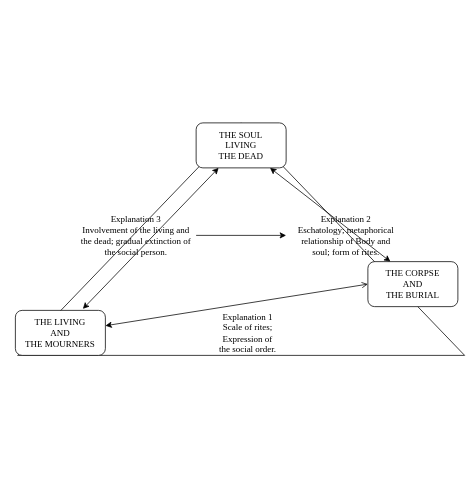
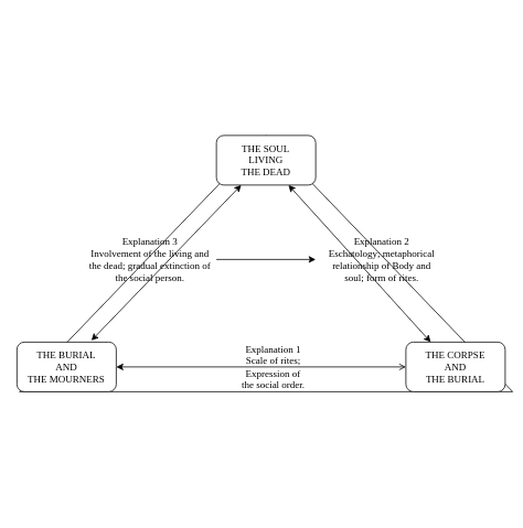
  <mxCell id="0" />
  <mxCell id="1" parent="0" />
  <mxCell id="2" value="" style="triangle;whiteSpace=wrap;html=1;rotation=-90;" vertex="1" parent="1"><mxGeometry x="166" y="20" width="310" height="596" as="geometry" /></mxCell>
  <mxCell id="3" value="&lt;div&gt;THE SOUL &lt;br&gt;&lt;/div&gt;&lt;div&gt;LIVING &lt;br&gt;&lt;/div&gt;&lt;div&gt;THE DEAD&lt;/div&gt;" style="rounded=1;whiteSpace=wrap;html=1;fontFamily=cardo;FType=g;" vertex="1" parent="1"><mxGeometry x="261" y="163" width="120" height="60" as="geometry" /></mxCell>
- <mxCell id="4" value="&lt;div&gt;&lt;font face=&quot;cardo&quot;&gt;THE LIVING&lt;/font&gt;&lt;/div&gt;&lt;div&gt;&lt;font face=&quot;cardo&quot;&gt;AND&lt;br&gt;THE MOURNERS&lt;br&gt;&lt;/font&gt;&lt;/div&gt;" style="rounded=1;whiteSpace=wrap;html=1;" vertex="1" parent="1"><mxGeometry x="20" y="413" width="120" height="60" as="geometry" /></mxCell>
- <mxCell id="5" value="&lt;div&gt;&lt;font face=&quot;cardo&quot;&gt;THE CORPSE&lt;/font&gt;&lt;/div&gt;&lt;div&gt;&lt;font face=&quot;cardo&quot;&gt;AND&lt;br&gt;THE BURIAL&lt;br&gt;&lt;/font&gt;&lt;/div&gt;" style="rounded=1;whiteSpace=wrap;html=1;" vertex="1" parent="1"><mxGeometry x="490" y="348" width="120" height="60" as="geometry" /></mxCell>
+ <mxCell id="4" value="&lt;div&gt;&lt;font face=&quot;cardo&quot;&gt;THE BURIAL&lt;/font&gt;&lt;/div&gt;&lt;div&gt;&lt;font face=&quot;cardo&quot;&gt;AND&lt;br&gt;THE MOURNERS&lt;br&gt;&lt;/font&gt;&lt;/div&gt;" style="rounded=1;whiteSpace=wrap;html=1;" vertex="1" parent="1"><mxGeometry x="20" y="413" width="120" height="60" as="geometry" /></mxCell>
+ <mxCell id="5" value="&lt;div&gt;&lt;font face=&quot;cardo&quot;&gt;THE CORPSE&lt;/font&gt;&lt;/div&gt;&lt;div&gt;&lt;font face=&quot;cardo&quot;&gt;AND&lt;br&gt;THE BURIAL&lt;br&gt;&lt;/font&gt;&lt;/div&gt;" style="rounded=1;whiteSpace=wrap;html=1;" vertex="1" parent="1"><mxGeometry x="490" y="413" width="120" height="60" as="geometry" /></mxCell>
  <mxCell id="6" value="" style="endArrow=classic;startArrow=classic;html=1;entryX=0.25;entryY=1;entryDx=0;entryDy=0;" edge="1" parent="1" target="3"><mxGeometry width="50" height="50" relative="1" as="geometry"><mxPoint x="110" y="411" as="sourcePoint" /><mxPoint x="250" y="233" as="targetPoint" /></mxGeometry></mxCell>
  <mxCell id="7" value="" style="endArrow=classic;startArrow=classic;html=1;exitX=0.25;exitY=0;exitDx=0;exitDy=0;" edge="1" parent="1" source="5" target="3"><mxGeometry width="50" height="50" relative="1" as="geometry"><mxPoint x="520" y="393" as="sourcePoint" /><mxPoint x="370" y="223" as="targetPoint" /></mxGeometry></mxCell>
  <mxCell id="8" value="" style="endArrow=open;startArrow=classic;html=1;entryX=0;entryY=0.5;entryDx=0;entryDy=0;" edge="1" parent="1" source="4" target="5"><mxGeometry width="50" height="50" relative="1" as="geometry"><mxPoint x="140" y="443" as="sourcePoint" /><mxPoint x="490" y="443" as="targetPoint" /></mxGeometry></mxCell>
  <mxCell id="9" value="" style="edgeStyle=orthogonalEdgeStyle;rounded=0;orthogonalLoop=1;jettySize=auto;html=1;fontFamily=cardo;" edge="1" parent="1" source="10" target="11"><mxGeometry relative="1" as="geometry" /></mxCell>
  <mxCell id="10" value="&lt;div&gt;Explanation 3&lt;/div&gt;&lt;div&gt;Involvement of the living and the dead; gradual extinction of the social person.&lt;br&gt;&lt;/div&gt;" style="text;html=1;strokeColor=none;fillColor=none;align=center;verticalAlign=middle;whiteSpace=wrap;rounded=0;fontFamily=cardo;" vertex="1" parent="1"><mxGeometry x="101" y="303" width="160" height="20" as="geometry" /></mxCell>
  <mxCell id="11" value="&lt;div&gt;Explanation 2&lt;/div&gt;&lt;div&gt;Eschatology; metaphorical&lt;/div&gt;&lt;div&gt;relationship of Body and &lt;br&gt;&lt;/div&gt;&lt;div&gt;soul; form of rites.&lt;br&gt;&lt;/div&gt;" style="text;html=1;strokeColor=none;fillColor=none;align=center;verticalAlign=middle;whiteSpace=wrap;rounded=0;fontFamily=cardo;" vertex="1" parent="1"><mxGeometry x="381" y="303" width="160" height="20" as="geometry" /></mxCell>
  <mxCell id="12" value="&lt;div&gt;Explanation 1&lt;/div&gt;&lt;div&gt;Scale of rites;&lt;/div&gt;&lt;div&gt;Expression of&lt;/div&gt;&lt;div&gt;the social order.&lt;br&gt;&lt;/div&gt;" style="text;html=1;strokeColor=none;fillColor=none;align=center;verticalAlign=middle;whiteSpace=wrap;rounded=0;fontFamily=cardo;" vertex="1" parent="1"><mxGeometry x="250" y="433" width="160" height="20" as="geometry" /></mxCell>
